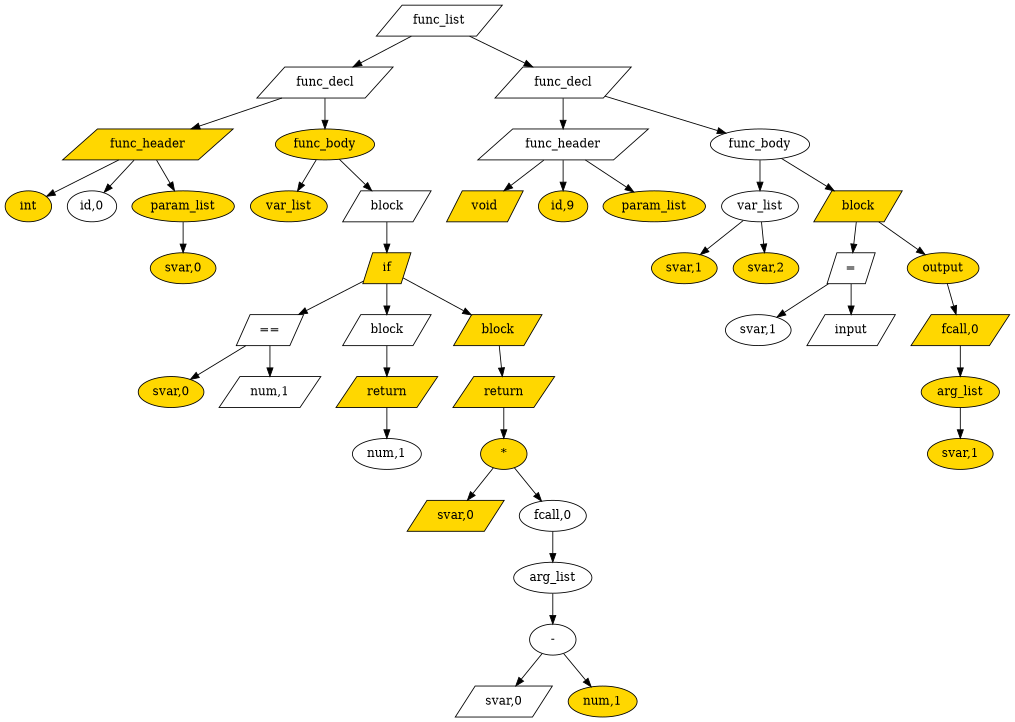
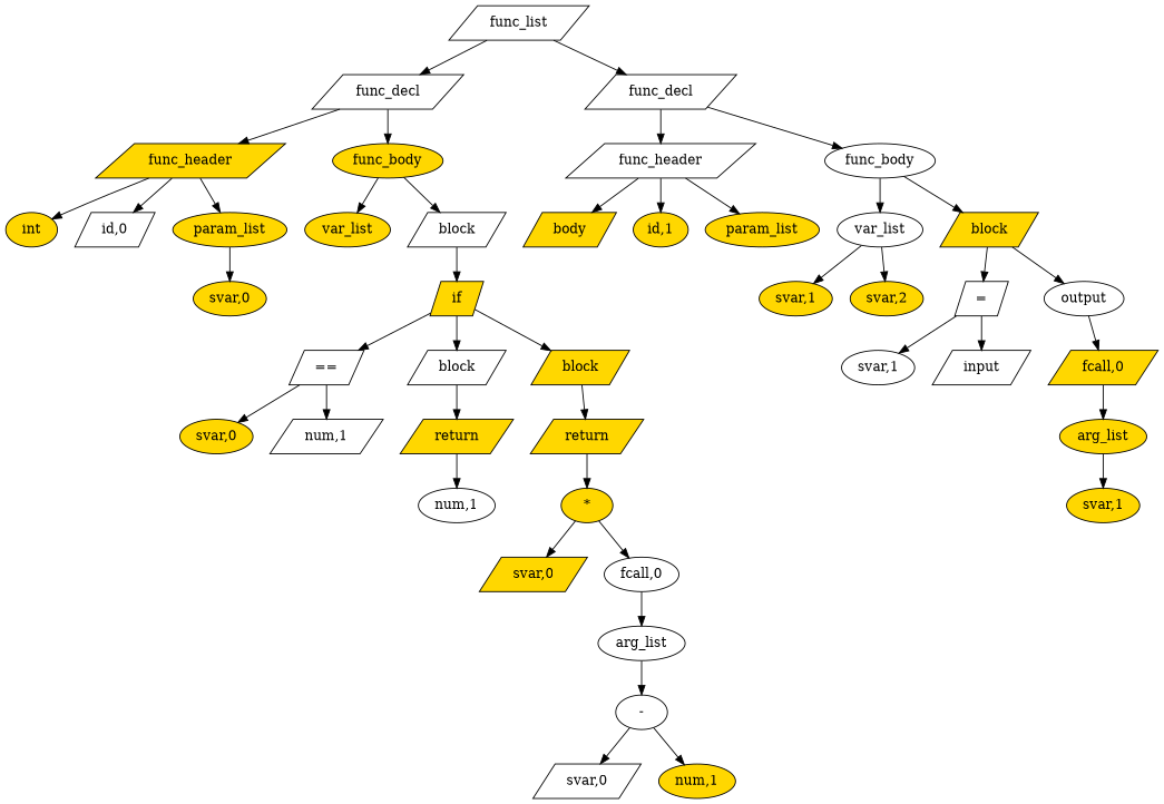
  digraph {
    ordering=out
    node [fillcolor=gold shape=ellipse style=filled]
    n1 [fillcolor=white label=func_list shape=parallelogram]
    n2 [fillcolor=white label=func_decl shape=parallelogram]
    n3 [fillcolor=white label=func_decl shape=parallelogram]
    n4 [label=func_header shape=parallelogram]
    n5 [label=func_body]
    n6 [fillcolor=white label=func_header shape=parallelogram]
    n7 [fillcolor=white label=func_body]
    n8 [label=int]
-   n9 [fillcolor=white label="id,0"]
+   n9 [fillcolor=white label="id,0" shape=parallelogram]
    n10 [label=param_list]
    n11 [label=var_list]
    n12 [fillcolor=white label=block shape=parallelogram]
    n13 [label="svar,0"]
    n14 [label=if shape=parallelogram]
    n15 [fillcolor=white label="==" shape=parallelogram]
    n16 [fillcolor=white label=block shape=parallelogram]
    n17 [label=block shape=parallelogram]
    n18 [label="svar,0"]
    n19 [fillcolor=white label="num,1" shape=parallelogram]
    n20 [label=return shape=parallelogram]
    n21 [label=return shape=parallelogram]
    n22 [fillcolor=white label="num,1"]
    n23 [label="*"]
    n24 [label="svar,0" shape=parallelogram]
    n25 [fillcolor=white label="fcall,0"]
    n26 [fillcolor=white label=arg_list]
    n27 [fillcolor=white label="-"]
    n28 [fillcolor=white label="svar,0" shape=parallelogram]
    n29 [label="num,1"]
-   n30 [label=void shape=parallelogram]
-   n31 [label="id,9"]
+   n30 [label=body shape=parallelogram]
+   n31 [label="id,1"]
    n32 [label=param_list]
    n33 [fillcolor=white label=var_list]
    n34 [label=block shape=parallelogram]
    n35 [label="svar,1"]
    n36 [label="svar,2"]
    n37 [fillcolor=white label="=" shape=parallelogram]
-   n38 [label=output]
+   n38 [fillcolor=white label=output]
    n39 [fillcolor=white label="svar,1"]
    n40 [fillcolor=white label=input shape=parallelogram]
    n41 [label="fcall,0" shape=parallelogram]
    n42 [label=arg_list]
    n43 [label="svar,1"]
    n1 -> n2
    n1 -> n3
    n2 -> n4
    n2 -> n5
    n3 -> n6
    n3 -> n7
    n4 -> n8
    n4 -> n9
    n4 -> n10
    n5 -> n11
    n5 -> n12
    n6 -> n30
    n6 -> n31
    n6 -> n32
    n7 -> n33
    n7 -> n34
    n10 -> n13
    n12 -> n14
    n14 -> n15
    n14 -> n16
    n14 -> n17
    n15 -> n18
    n15 -> n19
    n16 -> n20
    n17 -> n21
    n20 -> n22
    n21 -> n23
    n23 -> n24
    n23 -> n25
    n25 -> n26
    n26 -> n27
    n27 -> n28
    n27 -> n29
    n33 -> n35
    n33 -> n36
    n34 -> n37
    n34 -> n38
    n37 -> n39
    n37 -> n40
    n38 -> n41
    n41 -> n42
    n42 -> n43
  }
